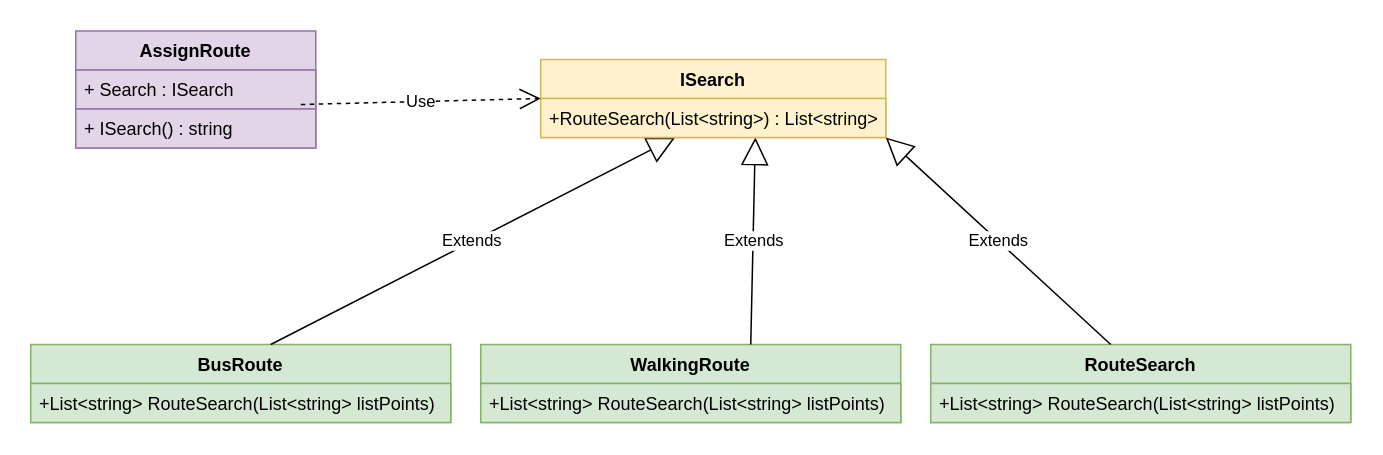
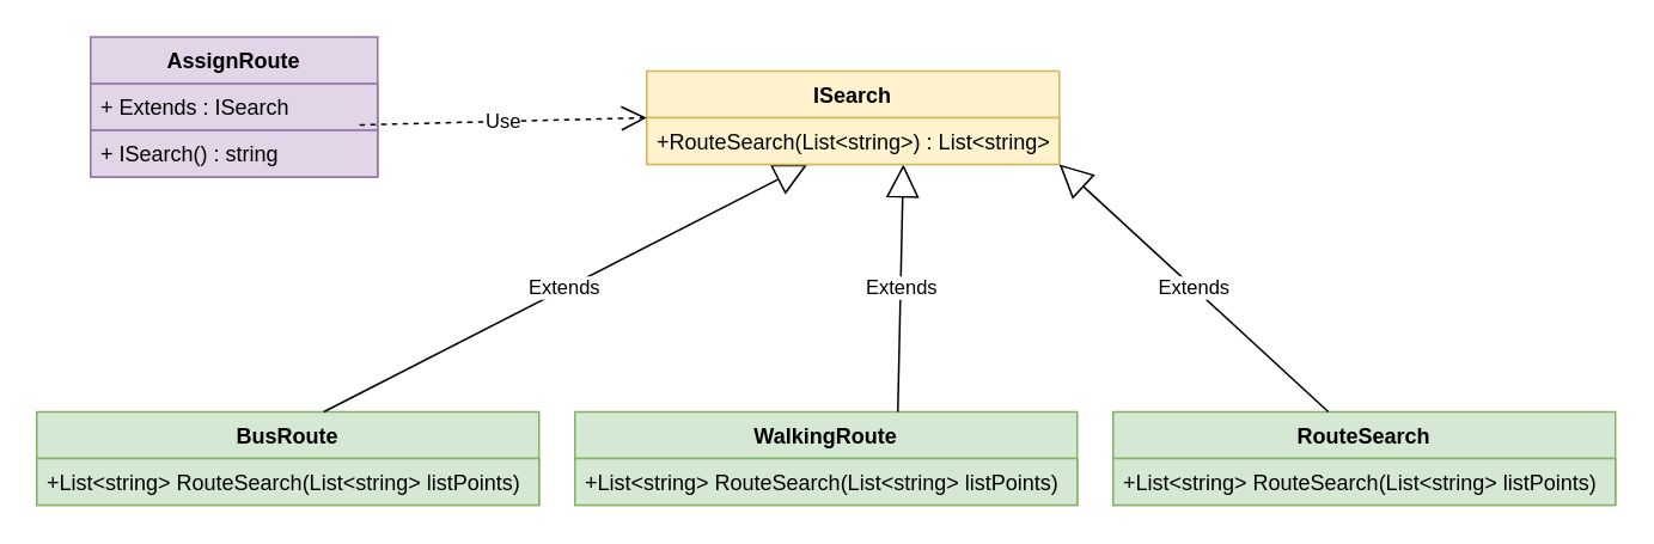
  <mxCell id="0" />
  <mxCell id="1" parent="0" />
  <mxCell id="2" value="BusRoute" style="swimlane;fontStyle=1;align=center;verticalAlign=top;childLayout=stackLayout;horizontal=1;startSize=26;horizontalStack=0;resizeParent=1;resizeParentMax=0;resizeLast=0;collapsible=1;marginBottom=0;fillColor=#d5e8d4;strokeColor=#82b366;" vertex="1" parent="1"><mxGeometry x="20" y="229" width="280" height="52" as="geometry" /></mxCell>
  <mxCell id="3" value="Extends" style="endArrow=block;endSize=16;endFill=0;html=1;" edge="1" parent="2" target="11"><mxGeometry width="160" relative="1" as="geometry"><mxPoint x="160" as="sourcePoint" /><mxPoint x="320" as="targetPoint" /></mxGeometry></mxCell>
  <mxCell id="4" value="+List&lt;string&gt; RouteSearch(List&lt;string&gt; listPoints)" style="text;strokeColor=#82b366;fillColor=#d5e8d4;align=left;verticalAlign=top;spacingLeft=4;spacingRight=4;overflow=hidden;rotatable=0;points=[[0,0.5],[1,0.5]];portConstraint=eastwest;" vertex="1" parent="2"><mxGeometry y="26" width="280" height="26" as="geometry" /></mxCell>
  <mxCell id="5" value="WalkingRoute" style="swimlane;fontStyle=1;align=center;verticalAlign=top;childLayout=stackLayout;horizontal=1;startSize=26;horizontalStack=0;resizeParent=1;resizeParentMax=0;resizeLast=0;collapsible=1;marginBottom=0;fillColor=#d5e8d4;strokeColor=#82b366;" vertex="1" parent="1"><mxGeometry x="320" y="229" width="280" height="52" as="geometry" /></mxCell>
  <mxCell id="6" value="Extends" style="endArrow=block;endSize=16;endFill=0;html=1;entryX=0.622;entryY=1;entryDx=0;entryDy=0;entryPerimeter=0;" edge="1" parent="5" target="11"><mxGeometry width="160" relative="1" as="geometry"><mxPoint x="180" as="sourcePoint" /><mxPoint x="340" as="targetPoint" /></mxGeometry></mxCell>
  <mxCell id="7" value="+List&lt;string&gt; RouteSearch(List&lt;string&gt; listPoints)" style="text;strokeColor=#82b366;fillColor=#d5e8d4;align=left;verticalAlign=top;spacingLeft=4;spacingRight=4;overflow=hidden;rotatable=0;points=[[0,0.5],[1,0.5]];portConstraint=eastwest;" vertex="1" parent="5"><mxGeometry y="26" width="280" height="26" as="geometry" /></mxCell>
  <mxCell id="8" value="RouteSearch" style="swimlane;fontStyle=1;align=center;verticalAlign=top;childLayout=stackLayout;horizontal=1;startSize=26;horizontalStack=0;resizeParent=1;resizeParentMax=0;resizeLast=0;collapsible=1;marginBottom=0;fillColor=#d5e8d4;strokeColor=#82b366;" vertex="1" parent="1"><mxGeometry x="620" y="229" width="280" height="52" as="geometry" /></mxCell>
  <mxCell id="9" value="+List&lt;string&gt; RouteSearch(List&lt;string&gt; listPoints)" style="text;strokeColor=#82b366;fillColor=#d5e8d4;align=left;verticalAlign=top;spacingLeft=4;spacingRight=4;overflow=hidden;rotatable=0;points=[[0,0.5],[1,0.5]];portConstraint=eastwest;" vertex="1" parent="8"><mxGeometry y="26" width="280" height="26" as="geometry" /></mxCell>
  <mxCell id="10" value="ISearch" style="swimlane;fontStyle=1;align=center;verticalAlign=top;childLayout=stackLayout;horizontal=1;startSize=26;horizontalStack=0;resizeParent=1;resizeParentMax=0;resizeLast=0;collapsible=1;marginBottom=0;fillColor=#fff2cc;strokeColor=#d6b656;" vertex="1" parent="1"><mxGeometry x="360" y="39" width="230" height="52" as="geometry"><mxRectangle x="360" y="360" width="80" height="26" as="alternateBounds" /></mxGeometry></mxCell>
  <mxCell id="11" value="+RouteSearch(List&lt;string&gt;) : List&lt;string&gt;" style="text;strokeColor=#d6b656;fillColor=#fff2cc;align=left;verticalAlign=top;spacingLeft=4;spacingRight=4;overflow=hidden;rotatable=0;points=[[0,0.5],[1,0.5]];portConstraint=eastwest;" vertex="1" parent="10"><mxGeometry y="26" width="230" height="26" as="geometry" /></mxCell>
  <mxCell id="12" value="Extends" style="endArrow=block;endSize=16;endFill=0;html=1;entryX=1;entryY=1;entryDx=0;entryDy=0;" edge="1" parent="1" target="10"><mxGeometry width="160" relative="1" as="geometry"><mxPoint x="740" y="229" as="sourcePoint" /><mxPoint x="743.06" y="91" as="targetPoint" /></mxGeometry></mxCell>
  <mxCell id="13" value="AssignRoute" style="swimlane;fontStyle=1;align=center;verticalAlign=top;childLayout=stackLayout;horizontal=1;startSize=26;horizontalStack=0;resizeParent=1;resizeParentMax=0;resizeLast=0;collapsible=1;marginBottom=0;fillColor=#e1d5e7;strokeColor=#9673a6;" vertex="1" parent="1"><mxGeometry x="50" y="20" width="160" height="78" as="geometry" /></mxCell>
- <mxCell id="14" value="+ Search : ISearch" style="text;strokeColor=#9673a6;fillColor=#e1d5e7;align=left;verticalAlign=top;spacingLeft=4;spacingRight=4;overflow=hidden;rotatable=0;points=[[0,0.5],[1,0.5]];portConstraint=eastwest;" vertex="1" parent="13"><mxGeometry y="26" width="160" height="26" as="geometry" /></mxCell>
+ <mxCell id="14" value="+ Extends : ISearch" style="text;strokeColor=#9673a6;fillColor=#e1d5e7;align=left;verticalAlign=top;spacingLeft=4;spacingRight=4;overflow=hidden;rotatable=0;points=[[0,0.5],[1,0.5]];portConstraint=eastwest;" vertex="1" parent="13"><mxGeometry y="26" width="160" height="26" as="geometry" /></mxCell>
  <mxCell id="15" value="Use" style="endArrow=open;endSize=12;dashed=1;html=1;entryX=0;entryY=0.5;entryDx=0;entryDy=0;" edge="1" parent="13" target="10"><mxGeometry width="160" relative="1" as="geometry"><mxPoint x="150" y="49" as="sourcePoint" /><mxPoint x="310" y="49" as="targetPoint" /></mxGeometry></mxCell>
  <mxCell id="16" value="+ ISearch() : string" style="text;strokeColor=#9673a6;fillColor=#e1d5e7;align=left;verticalAlign=top;spacingLeft=4;spacingRight=4;overflow=hidden;rotatable=0;points=[[0,0.5],[1,0.5]];portConstraint=eastwest;" vertex="1" parent="13"><mxGeometry y="52" width="160" height="26" as="geometry" /></mxCell>
